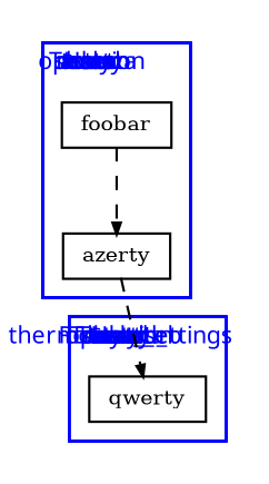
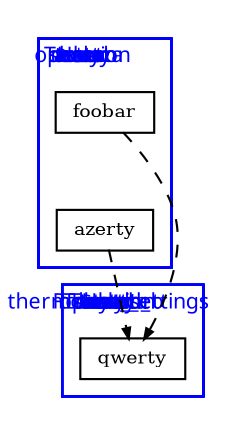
  digraph {
    rankdir=TB
    node [fontsize=9 shape=record]
    edge [arrowsize=0.5 style=dashed]
    foobar [height=0.1 width=0.05]
    azerty [height=0.1 width=0.05]
    qwerty [height=0.1 width=0.05]
    subgraph cluster_1 {
      color=blue
      fontcolor=blue
      fontname=sans
      fontsize=8
      label=Robert
      labeljust=l
      foobar
      azerty
      subgraph cluster_2 {
        color=blue
        fontcolor=blue
        fontname=sans
        fontsize=10
        label=Taratata
        labeljust=l
      }
      subgraph cluster_3 {
        color=blue
        fontcolor=blue
        fontname=sans
        fontsize=10
        label=Hour
        labeljust=l
      }
      subgraph cluster_4 {
        color=blue
        fontcolor=blue
        fontname=sans
        fontsize=10
        label=month
        labeljust=l
      }
      subgraph cluster_5 {
        color=blue
        fontcolor=blue
        fontname=sans
        fontsize=10
        label=day
        labeljust=l
      }
      subgraph cluster_6 {
        color=blue
        fontcolor=blue
        fontname=sans
        fontsize=10
        label=today
        labeljust=l
      }
      subgraph cluster_7 {
        color=blue
        fontcolor=blue
        fontname=sans
        fontsize=10
        label=hour
        labeljust=l
      }
      subgraph cluster_8 {
        color=blue
        fontcolor=blue
        fontname=sans
        fontsize=10
        label=season
        labeljust=l
      }
      subgraph cluster_9 {
        color=blue
        fontcolor=blue
        fontname=sans
        fontsize=10
        label=operation
        labeljust=l
      }
    }
    subgraph cluster_10 {
      color=blue
      fontcolor=blue
      fontname=sans
      fontsize=8
      label=Taratata
      labeljust=l
      subgraph cluster_11 {
        color=blue
        fontcolor=blue
        fontname=sans
        fontsize=10
        label=month
        labeljust=l
      }
      subgraph cluster_12 {
        color=blue
        fontcolor=blue
        fontname=sans
        fontsize=10
        label=day
        labeljust=l
      }
      subgraph cluster_13 {
        color=blue
        fontcolor=blue
        fontname=sans
        fontsize=10
        label=today
        labeljust=l
      }
    }
    subgraph cluster_14 {
      color=blue
      fontcolor=blue
      fontname=sans
      fontsize=8
      label=Hour
      labeljust=l
      subgraph cluster_15 {
        color=blue
        fontcolor=blue
        fontname=sans
        fontsize=10
        label=hour
        labeljust=l
      }
    }
    subgraph cluster_16 {
      color=blue
      fontcolor=blue
      fontname=sans
      fontsize=8
      label=Gerard
      labeljust=l
      qwerty
      subgraph cluster_17 {
        color=blue
        fontcolor=blue
        fontname=sans
        fontsize=10
        label="Robert cl_b"
        labeljust=l
      }
      subgraph cluster_18 {
        color=blue
        fontcolor=blue
        fontname=sans
        fontsize=10
        label=Taratata
        labeljust=l
      }
      subgraph cluster_19 {
        color=blue
        fontcolor=blue
        fontname=sans
        fontsize=10
        label=Hour
        labeljust=l
      }
      subgraph cluster_20 {
        color=blue
        fontcolor=blue
        fontname=sans
        fontsize=10
        label=month
        labeljust=l
      }
      subgraph cluster_21 {
        color=blue
        fontcolor=blue
        fontname=sans
        fontsize=10
        label=day
        labeljust=l
      }
      subgraph cluster_22 {
        color=blue
        fontcolor=blue
        fontname=sans
        fontsize=10
        label=today
        labeljust=l
      }
      subgraph cluster_23 {
        color=blue
        fontcolor=blue
        fontname=sans
        fontsize=10
        label=hour
        labeljust=l
      }
      subgraph cluster_24 {
        color=blue
        fontcolor=blue
        fontname=sans
        fontsize=10
        label=season
        labeljust=l
      }
      subgraph cluster_25 {
        color=blue
        fontcolor=blue
        fontname=sans
        fontsize=10
        label=operation
        labeljust=l
      }
      subgraph cluster_26 {
        color=blue
        fontcolor=blue
        fontname=sans
        fontsize=10
        label="Tony cl_e"
        labeljust=l
      }
      subgraph cluster_27 {
        color=blue
        fontcolor=blue
        fontname=sans
        fontsize=10
        label=thermostat_settings
        labeljust=l
      }
    }
    subgraph cluster_28 {
      color=blue
      fontcolor=blue
      fontname=sans
      fontsize=8
      label=Tony
      labeljust=l
      subgraph cluster_29 {
        color=blue
        fontcolor=blue
        fontname=sans
        fontsize=10
        label=thermostat_settings
        labeljust=l
      }
    }
-   foobar -> azerty
+   foobar -> qwerty
    azerty -> qwerty
  }
